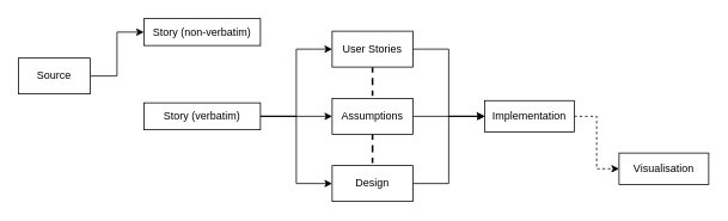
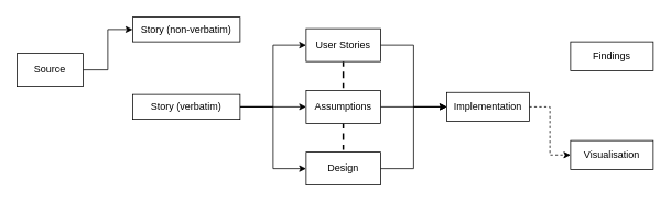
  <mxCell id="0" />
  <mxCell id="1" parent="0" />
  <mxCell id="2" style="edgeStyle=orthogonalEdgeStyle;rounded=0;orthogonalLoop=1;jettySize=auto;html=1;entryX=0;entryY=0.5;entryDx=0;entryDy=0;" edge="1" parent="1" source="3" target="4"><mxGeometry relative="1" as="geometry" /></mxCell>
  <mxCell id="3" value="Source" style="rounded=0;whiteSpace=wrap;html=1;" vertex="1" parent="1"><mxGeometry x="20" y="64" width="80" height="40" as="geometry" /></mxCell>
  <mxCell id="4" value="Story (non-verbatim)" style="rounded=0;whiteSpace=wrap;html=1;" vertex="1" parent="1"><mxGeometry x="160" y="20" width="130" height="30" as="geometry" /></mxCell>
  <mxCell id="5" style="edgeStyle=orthogonalEdgeStyle;rounded=0;orthogonalLoop=1;jettySize=auto;html=1;entryX=0;entryY=0.5;entryDx=0;entryDy=0;" edge="1" parent="1" source="8" target="11"><mxGeometry relative="1" as="geometry" /></mxCell>
  <mxCell id="6" style="edgeStyle=orthogonalEdgeStyle;rounded=0;orthogonalLoop=1;jettySize=auto;html=1;entryX=0;entryY=0.5;entryDx=0;entryDy=0;" edge="1" parent="1" source="8" target="14"><mxGeometry relative="1" as="geometry" /></mxCell>
  <mxCell id="7" style="edgeStyle=orthogonalEdgeStyle;rounded=0;orthogonalLoop=1;jettySize=auto;html=1;entryX=0;entryY=0.5;entryDx=0;entryDy=0;" edge="1" parent="1" source="8" target="16"><mxGeometry relative="1" as="geometry" /></mxCell>
  <mxCell id="8" value="&lt;div align=&quot;center&quot;&gt;Story (verbatim)&lt;br&gt;&lt;/div&gt;" style="rounded=0;whiteSpace=wrap;html=1;" vertex="1" parent="1"><mxGeometry x="160" y="114" width="130" height="30" as="geometry" /></mxCell>
  <mxCell id="9" style="edgeStyle=orthogonalEdgeStyle;rounded=0;orthogonalLoop=1;jettySize=auto;html=1;endArrow=none;endFill=0;dashed=1;strokeWidth=2;" edge="1" parent="1" source="11" target="14"><mxGeometry relative="1" as="geometry" /></mxCell>
  <mxCell id="10" style="edgeStyle=orthogonalEdgeStyle;rounded=0;orthogonalLoop=1;jettySize=auto;html=1;entryX=0;entryY=0.5;entryDx=0;entryDy=0;endArrow=classic;endFill=1;strokeWidth=1;" edge="1" parent="1" source="11" target="18"><mxGeometry relative="1" as="geometry" /></mxCell>
  <mxCell id="11" value="User Stories" style="rounded=0;whiteSpace=wrap;html=1;" vertex="1" parent="1"><mxGeometry x="370" y="34" width="90" height="40" as="geometry" /></mxCell>
  <mxCell id="12" style="edgeStyle=orthogonalEdgeStyle;rounded=0;orthogonalLoop=1;jettySize=auto;html=1;dashed=1;endArrow=none;endFill=0;strokeWidth=2;" edge="1" parent="1" source="14" target="16"><mxGeometry relative="1" as="geometry" /></mxCell>
  <mxCell id="13" style="edgeStyle=orthogonalEdgeStyle;rounded=0;orthogonalLoop=1;jettySize=auto;html=1;endArrow=classic;endFill=1;strokeWidth=1;" edge="1" parent="1" source="14" target="18"><mxGeometry relative="1" as="geometry" /></mxCell>
  <mxCell id="14" value="Assumptions" style="rounded=0;whiteSpace=wrap;html=1;" vertex="1" parent="1"><mxGeometry x="370" y="109" width="90" height="40" as="geometry" /></mxCell>
  <mxCell id="15" style="edgeStyle=orthogonalEdgeStyle;rounded=0;orthogonalLoop=1;jettySize=auto;html=1;entryX=0;entryY=0.5;entryDx=0;entryDy=0;endArrow=classic;endFill=1;strokeWidth=1;" edge="1" parent="1" source="16" target="18"><mxGeometry relative="1" as="geometry" /></mxCell>
  <mxCell id="16" value="Design" style="rounded=0;whiteSpace=wrap;html=1;" vertex="1" parent="1"><mxGeometry x="370" y="184" width="90" height="40" as="geometry" /></mxCell>
  <mxCell id="17" style="edgeStyle=orthogonalEdgeStyle;rounded=0;orthogonalLoop=1;jettySize=auto;html=1;entryX=0;entryY=0.5;entryDx=0;entryDy=0;endArrow=classic;endFill=1;strokeWidth=1;dashed=1;" edge="1" parent="1" source="18" target="20"><mxGeometry relative="1" as="geometry" /></mxCell>
  <mxCell id="18" value="Implementation" style="rounded=0;whiteSpace=wrap;html=1;" vertex="1" parent="1"><mxGeometry x="540" y="111.5" width="100" height="35" as="geometry" /></mxCell>
+ <mxCell id="19" value="Findings" style="rounded=0;whiteSpace=wrap;html=1;" vertex="1" parent="1"><mxGeometry x="690" y="50" width="100" height="35" as="geometry" /></mxCell>
  <mxCell id="20" value="Visualisation" style="rounded=0;whiteSpace=wrap;html=1;" vertex="1" parent="1"><mxGeometry x="690" y="170" width="100" height="35" as="geometry" /></mxCell>
